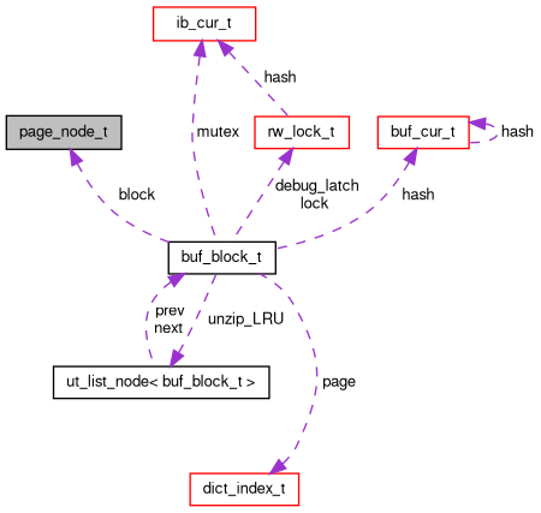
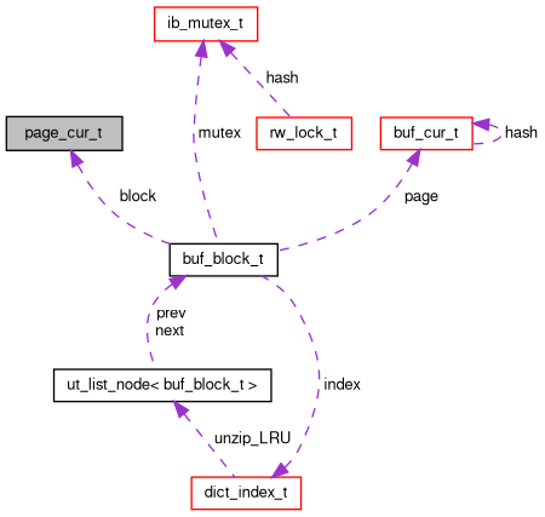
  digraph {
    node [color=red fontname=FreeSans fontsize=10 shape=record]
    edge [color=darkorchid3 dir=back fontname=FreeSans fontsize=10 labelfontname=FreeSans labelfontsize=10 style=dashed]
-   n1 [color=black fillcolor=grey75 fontcolor=black height=0.2 label=page_node_t style=filled width=0.4]
+   n1 [color=black fillcolor=grey75 fontcolor=black height=0.2 label=page_cur_t style=filled width=0.4]
    n2 [color=black height=0.2 label=buf_block_t width=0.4]
    n3 [color=black height=0.2 label="ut_list_node\< buf_block_t \>" width=0.4]
    n4 [height=0.2 label=dict_index_t width=0.4]
    n5 [height=0.2 label=rw_lock_t width=0.4]
-   n6 [height=0.2 label=ib_cur_t width=0.4]
+   n6 [height=0.2 label=ib_mutex_t width=0.4]
    n7 [height=0.2 label=buf_cur_t width=0.4]
    n1 -> n2 [label=" block"]
    n2 -> n3 [label=" prev\nnext"]
-   n3 -> n2 [label=" unzip_LRU"]
-   n4 -> n2 [label=" page"]
-   n5 -> n2 [label=" debug_latch\nlock"]
+   n3 -> n4 [label=" unzip_LRU"]
+   n4 -> n2 [label=" index"]
    n6 -> n2 [label=" mutex"]
    n6 -> n5 [label=" hash"]
-   n7 -> n2 [label=" hash"]
+   n7 -> n2 [label=" page"]
    n7 -> n7 [label=" hash"]
  }
